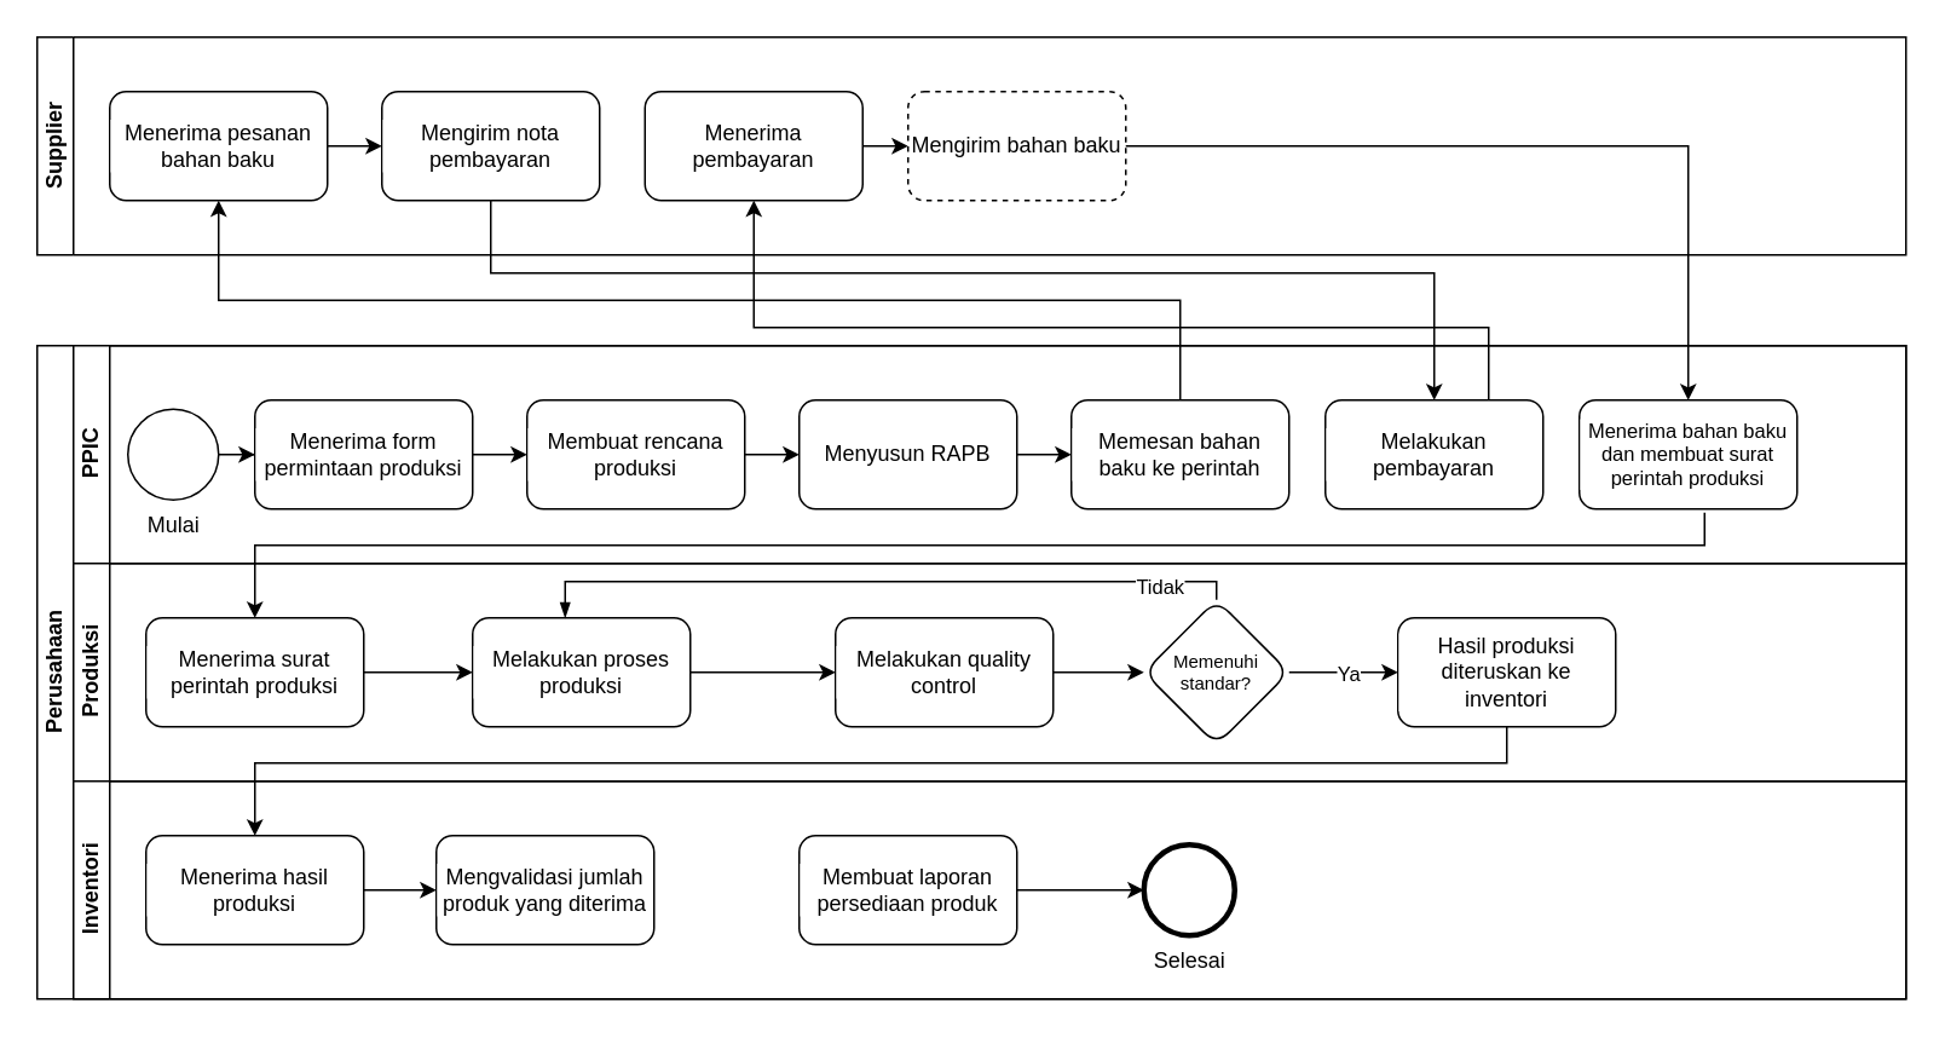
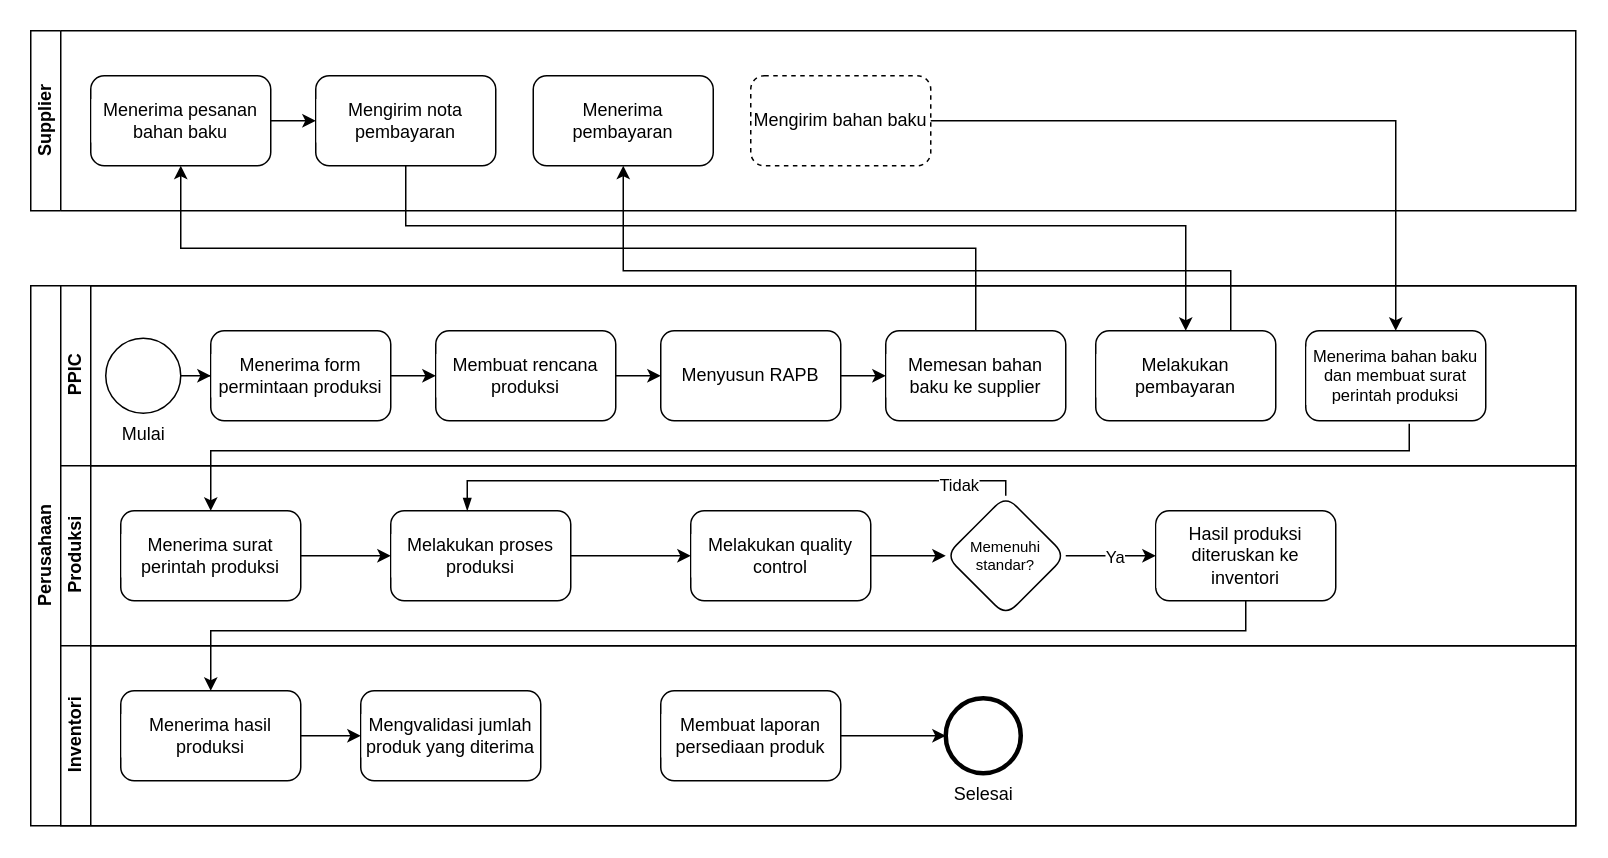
  <mxCell id="0" />
  <mxCell id="1" parent="0" />
  <mxCell id="2" value="Perusahaan" style="swimlane;html=1;childLayout=stackLayout;resizeParent=1;resizeParentMax=0;horizontal=0;startSize=20;horizontalStack=0;whiteSpace=wrap;" vertex="1" parent="1"><mxGeometry x="20" y="190" width="1030" height="360" as="geometry" /></mxCell>
  <mxCell id="3" value="PPIC" style="swimlane;html=1;startSize=20;horizontal=0;" vertex="1" parent="2"><mxGeometry x="20" width="1010" height="120" as="geometry" /></mxCell>
  <mxCell id="4" value="" style="edgeStyle=orthogonalEdgeStyle;rounded=0;orthogonalLoop=1;jettySize=auto;html=1;" edge="1" parent="3" source="5" target="7"><mxGeometry relative="1" as="geometry" /></mxCell>
  <mxCell id="5" value="Mulai" style="points=[[0.145,0.145,0],[0.5,0,0],[0.855,0.145,0],[1,0.5,0],[0.855,0.855,0],[0.5,1,0],[0.145,0.855,0],[0,0.5,0]];shape=mxgraph.bpmn.event;html=1;verticalLabelPosition=bottom;labelBackgroundColor=#ffffff;verticalAlign=top;align=center;perimeter=ellipsePerimeter;outlineConnect=0;aspect=fixed;outline=standard;symbol=general;" vertex="1" parent="3"><mxGeometry x="30" y="35" width="50" height="50" as="geometry" /></mxCell>
  <mxCell id="6" value="" style="edgeStyle=orthogonalEdgeStyle;rounded=0;orthogonalLoop=1;jettySize=auto;html=1;" edge="1" parent="3" source="7" target="9"><mxGeometry relative="1" as="geometry" /></mxCell>
  <mxCell id="7" value="Menerima form permintaan produksi" style="rounded=1;whiteSpace=wrap;html=1;verticalAlign=middle;labelBackgroundColor=#ffffff;labelPosition=center;verticalLabelPosition=middle;align=center;" vertex="1" parent="3"><mxGeometry x="100" y="30" width="120" height="60" as="geometry" /></mxCell>
  <mxCell id="8" value="" style="edgeStyle=orthogonalEdgeStyle;rounded=0;orthogonalLoop=1;jettySize=auto;html=1;" edge="1" parent="3" source="9" target="11"><mxGeometry relative="1" as="geometry" /></mxCell>
  <mxCell id="9" value="Membuat rencana produksi" style="rounded=1;whiteSpace=wrap;html=1;labelBackgroundColor=#ffffff;" vertex="1" parent="3"><mxGeometry x="250" y="30" width="120" height="60" as="geometry" /></mxCell>
  <mxCell id="10" value="" style="edgeStyle=orthogonalEdgeStyle;rounded=0;orthogonalLoop=1;jettySize=auto;html=1;" edge="1" parent="3" source="11" target="12"><mxGeometry relative="1" as="geometry" /></mxCell>
  <mxCell id="11" value="Menyusun RAPB" style="rounded=1;whiteSpace=wrap;html=1;labelBackgroundColor=#ffffff;" vertex="1" parent="3"><mxGeometry x="400" y="30" width="120" height="60" as="geometry" /></mxCell>
- <mxCell id="12" value="Memesan bahan baku ke perintah" style="rounded=1;whiteSpace=wrap;html=1;labelBackgroundColor=#ffffff;" vertex="1" parent="3"><mxGeometry x="550" y="30" width="120" height="60" as="geometry" /></mxCell>
+ <mxCell id="12" value="Memesan bahan baku ke supplier" style="rounded=1;whiteSpace=wrap;html=1;labelBackgroundColor=#ffffff;" vertex="1" parent="3"><mxGeometry x="550" y="30" width="120" height="60" as="geometry" /></mxCell>
  <mxCell id="13" value="Melakukan pembayaran" style="rounded=1;whiteSpace=wrap;html=1;labelBackgroundColor=#ffffff;" vertex="1" parent="3"><mxGeometry x="690" y="30" width="120" height="60" as="geometry" /></mxCell>
  <mxCell id="14" value="Menerima bahan baku dan membuat surat perintah produksi" style="rounded=1;whiteSpace=wrap;html=1;labelBackgroundColor=#ffffff;fontSize=11;" vertex="1" parent="3"><mxGeometry x="830" y="30" width="120" height="60" as="geometry" /></mxCell>
  <mxCell id="15" value="Produksi" style="swimlane;html=1;startSize=20;horizontal=0;" vertex="1" parent="2"><mxGeometry x="20" y="120" width="1010" height="120" as="geometry" /></mxCell>
  <mxCell id="16" value="" style="edgeStyle=orthogonalEdgeStyle;rounded=0;orthogonalLoop=1;jettySize=auto;html=1;" edge="1" parent="15" source="17" target="19"><mxGeometry relative="1" as="geometry" /></mxCell>
  <mxCell id="17" value="Menerima surat perintah produksi" style="rounded=1;whiteSpace=wrap;html=1;labelBackgroundColor=#ffffff;" vertex="1" parent="15"><mxGeometry x="40" y="30" width="120" height="60" as="geometry" /></mxCell>
  <mxCell id="18" value="" style="edgeStyle=orthogonalEdgeStyle;rounded=0;orthogonalLoop=1;jettySize=auto;html=1;" edge="1" parent="15" source="19" target="21"><mxGeometry relative="1" as="geometry" /></mxCell>
  <mxCell id="19" value="Melakukan proses produksi" style="rounded=1;whiteSpace=wrap;html=1;labelBackgroundColor=#ffffff;" vertex="1" parent="15"><mxGeometry x="220" y="30" width="120" height="60" as="geometry" /></mxCell>
  <mxCell id="20" value="" style="edgeStyle=orthogonalEdgeStyle;rounded=0;orthogonalLoop=1;jettySize=auto;html=1;" edge="1" parent="15" source="21" target="24"><mxGeometry relative="1" as="geometry" /></mxCell>
  <mxCell id="21" value="Melakukan quality control" style="rounded=1;whiteSpace=wrap;html=1;labelBackgroundColor=#ffffff;" vertex="1" parent="15"><mxGeometry x="420" y="30" width="120" height="60" as="geometry" /></mxCell>
  <mxCell id="22" value="" style="edgeStyle=orthogonalEdgeStyle;rounded=0;orthogonalLoop=1;jettySize=auto;html=1;" edge="1" parent="15" source="24" target="25"><mxGeometry relative="1" as="geometry" /></mxCell>
  <mxCell id="23" value="Ya" style="edgeLabel;html=1;align=center;verticalAlign=middle;resizable=0;points=[];" vertex="1" connectable="0" parent="22"><mxGeometry x="0.067" relative="1" as="geometry"><mxPoint as="offset" /></mxGeometry></mxCell>
  <mxCell id="24" value="Memenuhi &lt;br style=&quot;font-size: 10px;&quot;&gt;standar?" style="rhombus;whiteSpace=wrap;html=1;rounded=1;labelBackgroundColor=#ffffff;fontSize=10;" vertex="1" parent="15"><mxGeometry x="590" y="20" width="80" height="80" as="geometry" /></mxCell>
  <mxCell id="25" value="Hasil produksi diteruskan ke inventori" style="rounded=1;whiteSpace=wrap;html=1;fontSize=12;labelBackgroundColor=#ffffff;" vertex="1" parent="15"><mxGeometry x="730" y="30" width="120" height="60" as="geometry" /></mxCell>
  <mxCell id="26" value="" style="edgeStyle=elbowEdgeStyle;fontSize=12;html=1;endArrow=blockThin;endFill=1;rounded=0;exitX=0.5;exitY=0;exitDx=0;exitDy=0;entryX=0.425;entryY=0;entryDx=0;entryDy=0;entryPerimeter=0;" edge="1" parent="15" source="24" target="19"><mxGeometry width="160" relative="1" as="geometry"><mxPoint x="340" y="100" as="sourcePoint" /><mxPoint x="500" y="100" as="targetPoint" /><Array as="points"><mxPoint x="390" y="10" /></Array></mxGeometry></mxCell>
  <mxCell id="27" value="Tidak" style="edgeLabel;html=1;align=center;verticalAlign=middle;resizable=0;points=[];" vertex="1" connectable="0" parent="26"><mxGeometry x="-0.784" y="2" relative="1" as="geometry"><mxPoint as="offset" /></mxGeometry></mxCell>
  <mxCell id="28" value="Inventori" style="swimlane;html=1;startSize=20;horizontal=0;" vertex="1" parent="2"><mxGeometry x="20" y="240" width="1010" height="120" as="geometry" /></mxCell>
  <mxCell id="29" value="" style="edgeStyle=orthogonalEdgeStyle;rounded=0;orthogonalLoop=1;jettySize=auto;html=1;" edge="1" parent="28" source="30" target="31"><mxGeometry relative="1" as="geometry" /></mxCell>
  <mxCell id="30" value="Menerima hasil produksi" style="rounded=1;whiteSpace=wrap;html=1;labelBackgroundColor=#ffffff;" vertex="1" parent="28"><mxGeometry x="40" y="30" width="120" height="60" as="geometry" /></mxCell>
  <mxCell id="31" value="Mengvalidasi jumlah produk yang diterima" style="rounded=1;whiteSpace=wrap;html=1;labelBackgroundColor=#ffffff;" vertex="1" parent="28"><mxGeometry x="200" y="30" width="120" height="60" as="geometry" /></mxCell>
  <mxCell id="32" value="" style="edgeStyle=orthogonalEdgeStyle;rounded=0;orthogonalLoop=1;jettySize=auto;html=1;" edge="1" parent="28" source="33" target="34"><mxGeometry relative="1" as="geometry" /></mxCell>
  <mxCell id="33" value="Membuat laporan persediaan produk" style="rounded=1;whiteSpace=wrap;html=1;labelBackgroundColor=#ffffff;" vertex="1" parent="28"><mxGeometry x="400" y="30" width="120" height="60" as="geometry" /></mxCell>
  <mxCell id="34" value="Selesai" style="points=[[0.145,0.145,0],[0.5,0,0],[0.855,0.145,0],[1,0.5,0],[0.855,0.855,0],[0.5,1,0],[0.145,0.855,0],[0,0.5,0]];shape=mxgraph.bpmn.event;html=1;verticalLabelPosition=bottom;labelBackgroundColor=#ffffff;verticalAlign=top;align=center;perimeter=ellipsePerimeter;outlineConnect=0;aspect=fixed;outline=end;symbol=terminate2;" vertex="1" parent="28"><mxGeometry x="590" y="35" width="50" height="50" as="geometry" /></mxCell>
  <mxCell id="35" value="" style="edgeStyle=orthogonalEdgeStyle;rounded=0;orthogonalLoop=1;jettySize=auto;html=1;exitX=0.575;exitY=1.033;exitDx=0;exitDy=0;exitPerimeter=0;" edge="1" parent="2" source="14" target="17"><mxGeometry relative="1" as="geometry"><Array as="points"><mxPoint x="919" y="110" /><mxPoint x="120" y="110" /></Array></mxGeometry></mxCell>
  <mxCell id="36" value="" style="edgeStyle=orthogonalEdgeStyle;rounded=0;orthogonalLoop=1;jettySize=auto;html=1;exitX=0.5;exitY=1;exitDx=0;exitDy=0;" edge="1" parent="2" source="25" target="30"><mxGeometry relative="1" as="geometry"><Array as="points"><mxPoint x="810" y="230" /><mxPoint x="120" y="230" /></Array></mxGeometry></mxCell>
  <mxCell id="37" value="Supplier" style="swimlane;startSize=20;horizontal=0;html=1;whiteSpace=wrap;" vertex="1" parent="1"><mxGeometry x="20" y="20" width="1030" height="120" as="geometry" /></mxCell>
  <mxCell id="38" value="" style="edgeStyle=orthogonalEdgeStyle;rounded=0;orthogonalLoop=1;jettySize=auto;html=1;" edge="1" parent="37" source="39" target="40"><mxGeometry relative="1" as="geometry" /></mxCell>
  <mxCell id="39" value="Menerima pesanan bahan baku" style="rounded=1;whiteSpace=wrap;html=1;labelBackgroundColor=#ffffff;" vertex="1" parent="37"><mxGeometry x="40" y="30" width="120" height="60" as="geometry" /></mxCell>
  <mxCell id="40" value="Mengirim nota pembayaran" style="rounded=1;whiteSpace=wrap;html=1;labelBackgroundColor=#ffffff;" vertex="1" parent="37"><mxGeometry x="190" y="30" width="120" height="60" as="geometry" /></mxCell>
- <mxCell id="41" value="" style="edgeStyle=orthogonalEdgeStyle;rounded=0;orthogonalLoop=1;jettySize=auto;html=1;" edge="1" parent="37" source="42" target="43"><mxGeometry relative="1" as="geometry" /></mxCell>
  <mxCell id="42" value="Menerima pembayaran" style="rounded=1;whiteSpace=wrap;html=1;labelBackgroundColor=#ffffff;" vertex="1" parent="37"><mxGeometry x="335" y="30" width="120" height="60" as="geometry" /></mxCell>
  <mxCell id="43" value="Mengirim bahan baku" style="rounded=1;whiteSpace=wrap;html=1;labelBackgroundColor=#ffffff;dashed=1;" vertex="1" parent="37"><mxGeometry x="480" y="30" width="120" height="60" as="geometry" /></mxCell>
  <mxCell id="44" value="" style="edgeStyle=orthogonalEdgeStyle;rounded=0;orthogonalLoop=1;jettySize=auto;html=1;exitX=0.5;exitY=0;exitDx=0;exitDy=0;" edge="1" parent="1" source="12" target="39"><mxGeometry relative="1" as="geometry" /></mxCell>
  <mxCell id="45" value="" style="edgeStyle=orthogonalEdgeStyle;rounded=0;orthogonalLoop=1;jettySize=auto;html=1;exitX=0.5;exitY=1;exitDx=0;exitDy=0;" edge="1" parent="1" source="40" target="13"><mxGeometry relative="1" as="geometry"><Array as="points"><mxPoint x="270" y="150" /><mxPoint x="790" y="150" /></Array></mxGeometry></mxCell>
  <mxCell id="46" value="" style="edgeStyle=orthogonalEdgeStyle;rounded=0;orthogonalLoop=1;jettySize=auto;html=1;entryX=0.5;entryY=1;entryDx=0;entryDy=0;exitX=0.75;exitY=0;exitDx=0;exitDy=0;" edge="1" parent="1" source="13" target="42"><mxGeometry relative="1" as="geometry"><Array as="points"><mxPoint x="820" y="180" /><mxPoint x="415" y="180" /></Array></mxGeometry></mxCell>
  <mxCell id="47" value="" style="edgeStyle=orthogonalEdgeStyle;rounded=0;orthogonalLoop=1;jettySize=auto;html=1;" edge="1" parent="1" source="43" target="14"><mxGeometry relative="1" as="geometry" /></mxCell>
